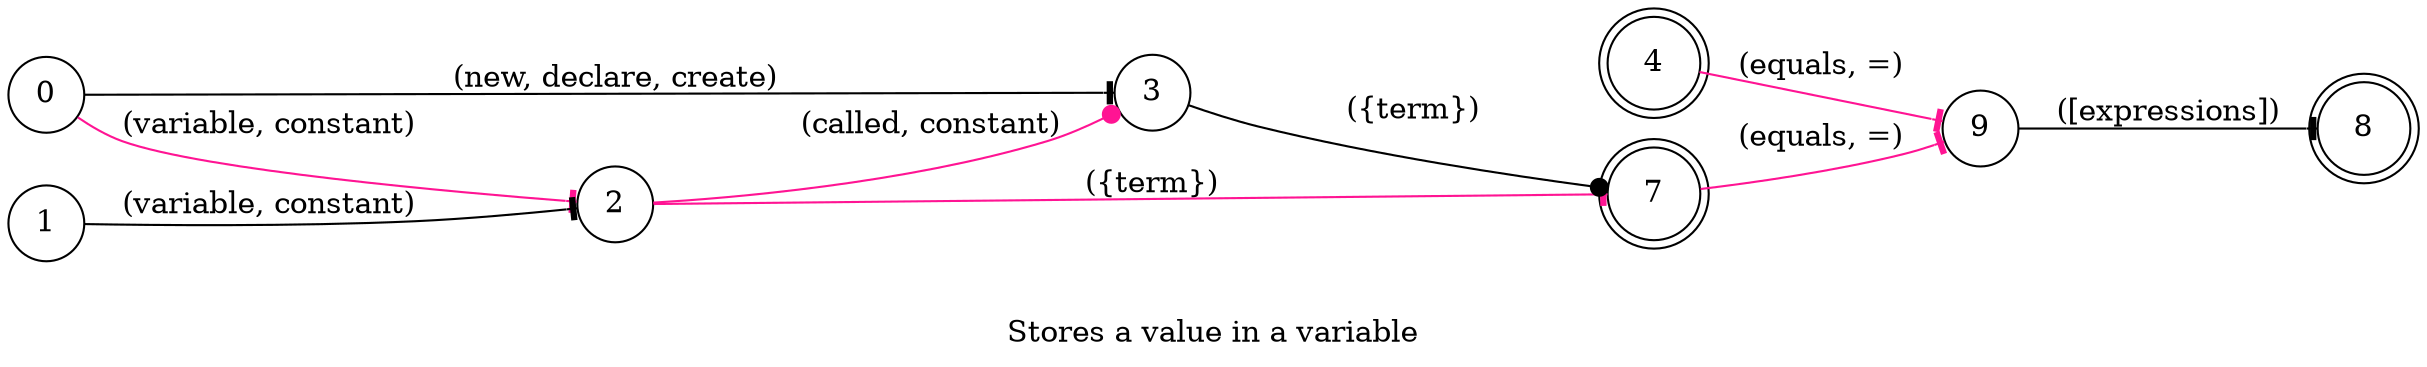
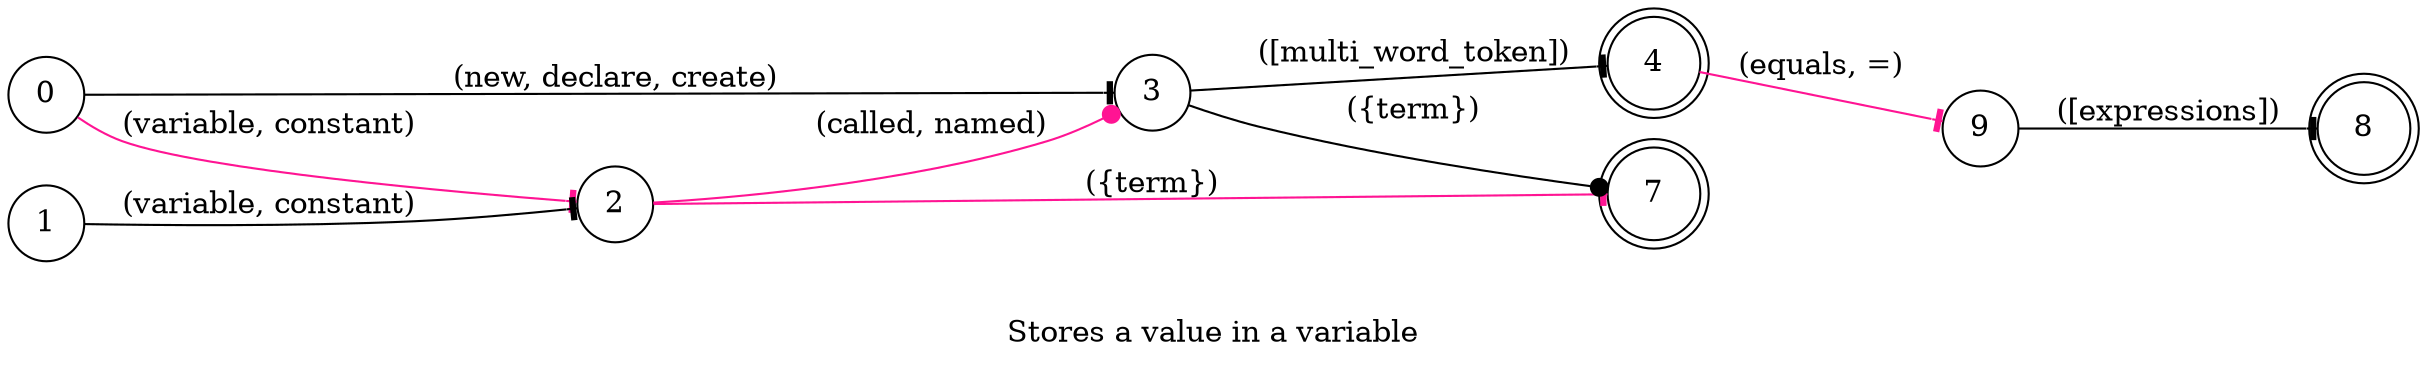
  digraph {
    desc="Stores a number, string etc in a variable"
    examples="\n        new variable value equals [expressions],\n        variable called batch equals [expressions],\n        declare variable called [multi_word_token] equals [expressions]\n    "
    label="Stores a value in a variable"
    lang="en-US"
    langName=English
    rankdir=LR
    title="Stores a value in a variable"
    node [shape=circle]
    edge [arrowhead=tee color=deeppink]
    0
    1
    2
    3
    4 [shape=doublecircle]
    7 [shape=doublecircle]
    n7 [label=9]
    n8 [label=8 shape=doublecircle]
    subgraph sub_1 {
      0
      1
    }
    subgraph sub_2 {
      2
      3
    }
    subgraph sub_3 {
      4
      7
    }
    0 -> 2 [label="(variable, constant)" store=memType]
    0 -> 3 [color=black label="(new, declare, create)" normalizer=boolean store=isNew]
    1 -> 2 [color=black label="(variable, constant)" store=memType]
-   2 -> 3 [arrowhead=dot label="(called, constant)"]
+   2 -> 3 [arrowhead=dot label="(called, named)"]
    2 -> 7 [label="({term})" store=varName]
+   3 -> 4 [color=black extraArgs="{\"case\": \"camel\"}" label="([multi_word_token])" store=varName]
    3 -> 7 [arrowhead=dot color=black label="({term})" store=varName]
    4 -> n7 [label="(equals, =)"]
-   7 -> n7 [label="(equals, =)"]
    n7 -> n8 [color=black label="([expressions])" store=expression]
  }
